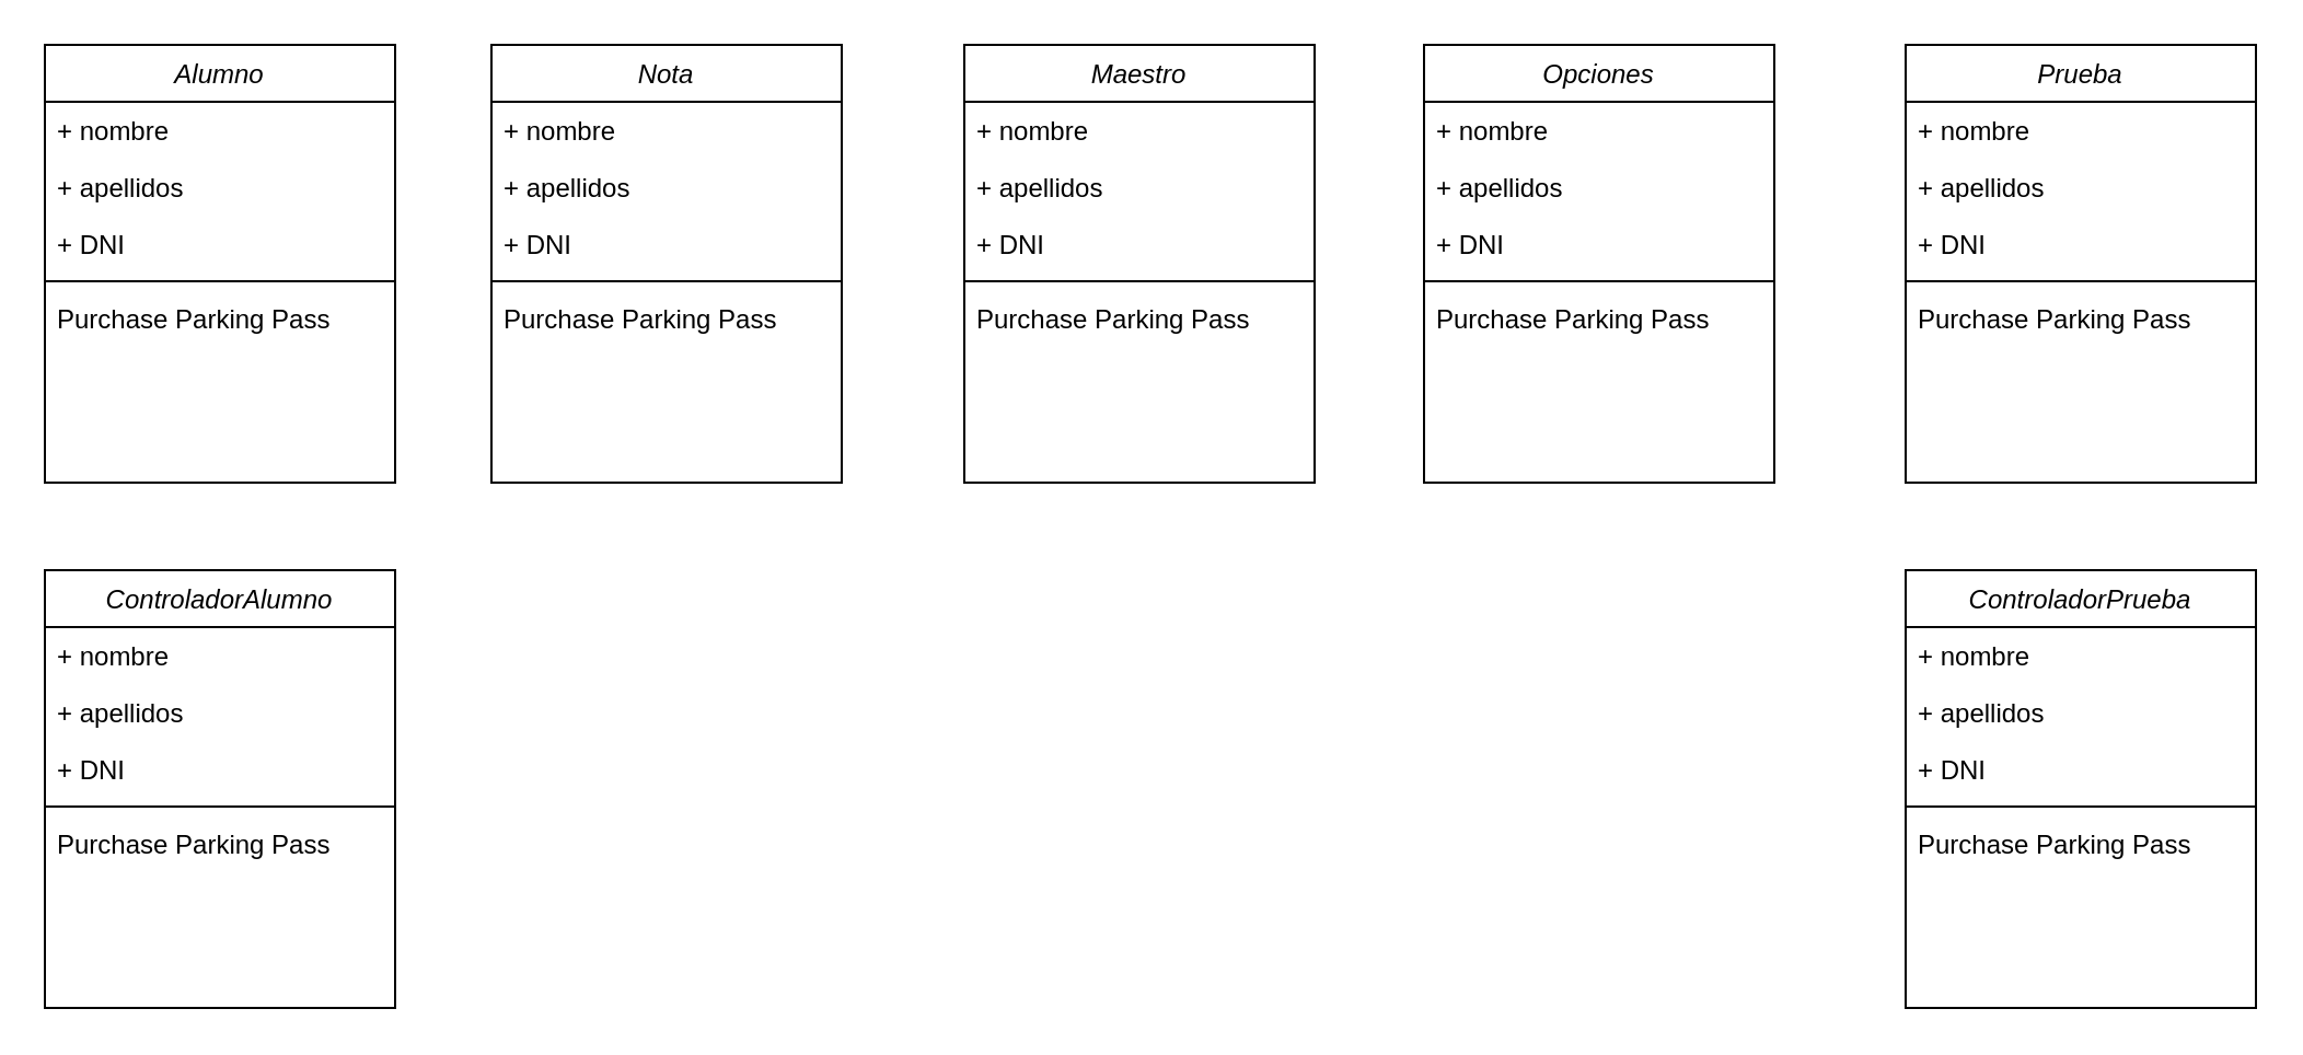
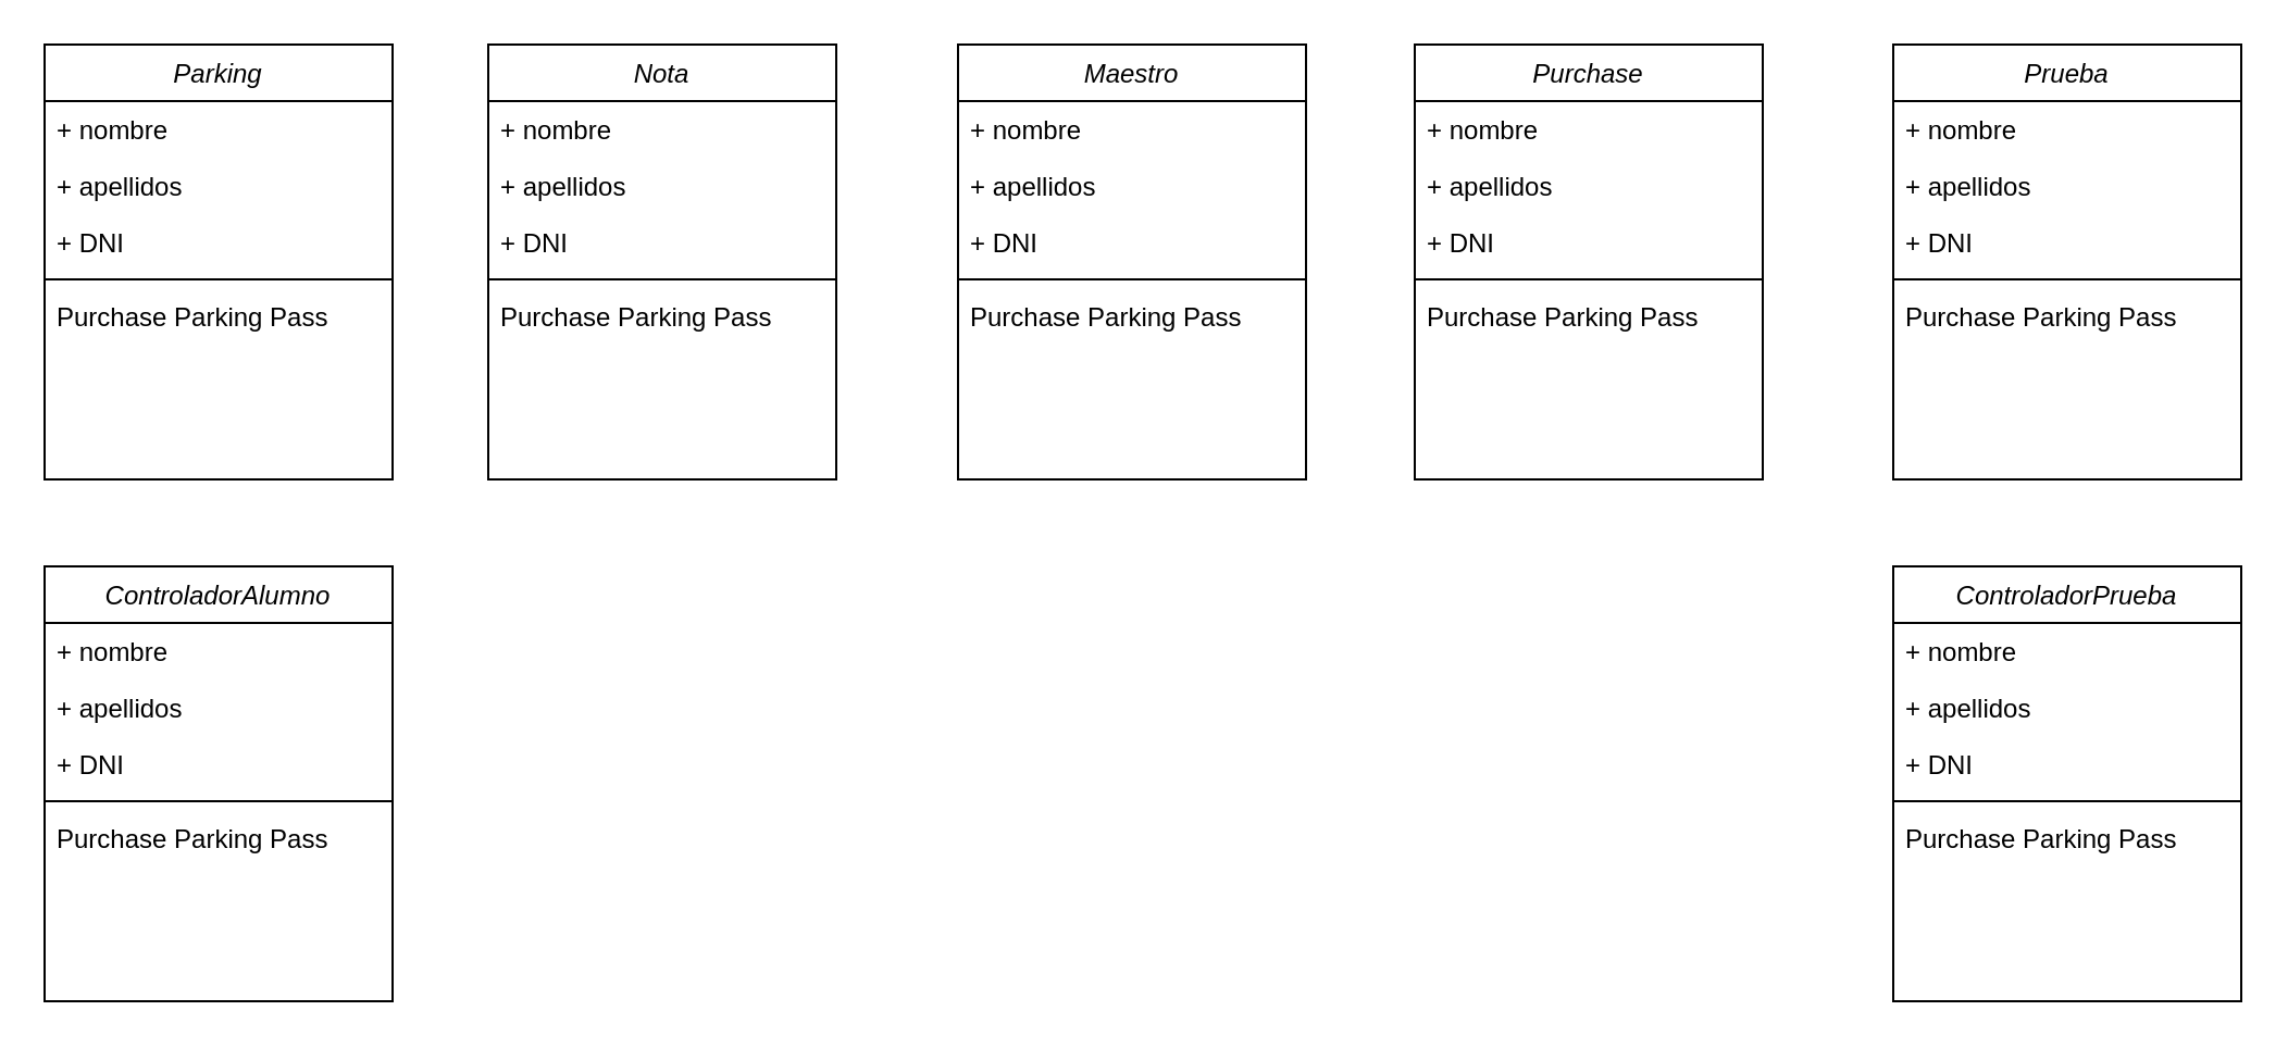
  <mxCell id="0" />
  <mxCell id="1" parent="0" />
- <mxCell id="2" value="Alumno" style="swimlane;fontStyle=2;align=center;verticalAlign=top;childLayout=stackLayout;horizontal=1;startSize=26;horizontalStack=0;resizeParent=1;resizeLast=0;collapsible=1;marginBottom=0;rounded=0;shadow=0;strokeWidth=1;" parent="1" vertex="1"><mxGeometry x="20" y="20" width="160" height="200" as="geometry"><mxRectangle x="230" y="140" width="160" height="26" as="alternateBounds" /></mxGeometry></mxCell>
+ <mxCell id="2" value="Parking" style="swimlane;fontStyle=2;align=center;verticalAlign=top;childLayout=stackLayout;horizontal=1;startSize=26;horizontalStack=0;resizeParent=1;resizeLast=0;collapsible=1;marginBottom=0;rounded=0;shadow=0;strokeWidth=1;" parent="1" vertex="1"><mxGeometry x="20" y="20" width="160" height="200" as="geometry"><mxRectangle x="230" y="140" width="160" height="26" as="alternateBounds" /></mxGeometry></mxCell>
  <mxCell id="3" value="+ nombre" style="text;align=left;verticalAlign=top;spacingLeft=4;spacingRight=4;overflow=hidden;rotatable=0;points=[[0,0.5],[1,0.5]];portConstraint=eastwest;" parent="2" vertex="1"><mxGeometry y="26" width="160" height="26" as="geometry" /></mxCell>
  <mxCell id="4" value="+ apellidos" style="text;align=left;verticalAlign=top;spacingLeft=4;spacingRight=4;overflow=hidden;rotatable=0;points=[[0,0.5],[1,0.5]];portConstraint=eastwest;rounded=0;shadow=0;html=0;" parent="2" vertex="1"><mxGeometry y="52" width="160" height="26" as="geometry" /></mxCell>
  <mxCell id="5" value="+ DNI" style="text;align=left;verticalAlign=top;spacingLeft=4;spacingRight=4;overflow=hidden;rotatable=0;points=[[0,0.5],[1,0.5]];portConstraint=eastwest;rounded=0;shadow=0;html=0;" parent="2" vertex="1"><mxGeometry y="78" width="160" height="26" as="geometry" /></mxCell>
  <mxCell id="6" value="" style="line;html=1;strokeWidth=1;align=left;verticalAlign=middle;spacingTop=-1;spacingLeft=3;spacingRight=3;rotatable=0;labelPosition=right;points=[];portConstraint=eastwest;" parent="2" vertex="1"><mxGeometry y="104" width="160" height="8" as="geometry" /></mxCell>
  <mxCell id="7" value="Purchase Parking Pass" style="text;align=left;verticalAlign=top;spacingLeft=4;spacingRight=4;overflow=hidden;rotatable=0;points=[[0,0.5],[1,0.5]];portConstraint=eastwest;" parent="2" vertex="1"><mxGeometry y="112" width="160" height="26" as="geometry" /></mxCell>
  <mxCell id="8" value="Nota" style="swimlane;fontStyle=2;align=center;verticalAlign=top;childLayout=stackLayout;horizontal=1;startSize=26;horizontalStack=0;resizeParent=1;resizeLast=0;collapsible=1;marginBottom=0;rounded=0;shadow=0;strokeWidth=1;" vertex="1" parent="1"><mxGeometry x="224" y="20" width="160" height="200" as="geometry"><mxRectangle x="230" y="140" width="160" height="26" as="alternateBounds" /></mxGeometry></mxCell>
  <mxCell id="9" value="+ nombre" style="text;align=left;verticalAlign=top;spacingLeft=4;spacingRight=4;overflow=hidden;rotatable=0;points=[[0,0.5],[1,0.5]];portConstraint=eastwest;" vertex="1" parent="8"><mxGeometry y="26" width="160" height="26" as="geometry" /></mxCell>
  <mxCell id="10" value="+ apellidos" style="text;align=left;verticalAlign=top;spacingLeft=4;spacingRight=4;overflow=hidden;rotatable=0;points=[[0,0.5],[1,0.5]];portConstraint=eastwest;rounded=0;shadow=0;html=0;" vertex="1" parent="8"><mxGeometry y="52" width="160" height="26" as="geometry" /></mxCell>
  <mxCell id="11" value="+ DNI" style="text;align=left;verticalAlign=top;spacingLeft=4;spacingRight=4;overflow=hidden;rotatable=0;points=[[0,0.5],[1,0.5]];portConstraint=eastwest;rounded=0;shadow=0;html=0;" vertex="1" parent="8"><mxGeometry y="78" width="160" height="26" as="geometry" /></mxCell>
  <mxCell id="12" value="" style="line;html=1;strokeWidth=1;align=left;verticalAlign=middle;spacingTop=-1;spacingLeft=3;spacingRight=3;rotatable=0;labelPosition=right;points=[];portConstraint=eastwest;" vertex="1" parent="8"><mxGeometry y="104" width="160" height="8" as="geometry" /></mxCell>
  <mxCell id="13" value="Purchase Parking Pass" style="text;align=left;verticalAlign=top;spacingLeft=4;spacingRight=4;overflow=hidden;rotatable=0;points=[[0,0.5],[1,0.5]];portConstraint=eastwest;" vertex="1" parent="8"><mxGeometry y="112" width="160" height="26" as="geometry" /></mxCell>
  <mxCell id="14" value="Maestro" style="swimlane;fontStyle=2;align=center;verticalAlign=top;childLayout=stackLayout;horizontal=1;startSize=26;horizontalStack=0;resizeParent=1;resizeLast=0;collapsible=1;marginBottom=0;rounded=0;shadow=0;strokeWidth=1;" vertex="1" parent="1"><mxGeometry x="440" y="20" width="160" height="200" as="geometry"><mxRectangle x="230" y="140" width="160" height="26" as="alternateBounds" /></mxGeometry></mxCell>
  <mxCell id="15" value="+ nombre" style="text;align=left;verticalAlign=top;spacingLeft=4;spacingRight=4;overflow=hidden;rotatable=0;points=[[0,0.5],[1,0.5]];portConstraint=eastwest;" vertex="1" parent="14"><mxGeometry y="26" width="160" height="26" as="geometry" /></mxCell>
  <mxCell id="16" value="+ apellidos" style="text;align=left;verticalAlign=top;spacingLeft=4;spacingRight=4;overflow=hidden;rotatable=0;points=[[0,0.5],[1,0.5]];portConstraint=eastwest;rounded=0;shadow=0;html=0;" vertex="1" parent="14"><mxGeometry y="52" width="160" height="26" as="geometry" /></mxCell>
  <mxCell id="17" value="+ DNI" style="text;align=left;verticalAlign=top;spacingLeft=4;spacingRight=4;overflow=hidden;rotatable=0;points=[[0,0.5],[1,0.5]];portConstraint=eastwest;rounded=0;shadow=0;html=0;" vertex="1" parent="14"><mxGeometry y="78" width="160" height="26" as="geometry" /></mxCell>
  <mxCell id="18" value="" style="line;html=1;strokeWidth=1;align=left;verticalAlign=middle;spacingTop=-1;spacingLeft=3;spacingRight=3;rotatable=0;labelPosition=right;points=[];portConstraint=eastwest;" vertex="1" parent="14"><mxGeometry y="104" width="160" height="8" as="geometry" /></mxCell>
  <mxCell id="19" value="Purchase Parking Pass" style="text;align=left;verticalAlign=top;spacingLeft=4;spacingRight=4;overflow=hidden;rotatable=0;points=[[0,0.5],[1,0.5]];portConstraint=eastwest;" vertex="1" parent="14"><mxGeometry y="112" width="160" height="26" as="geometry" /></mxCell>
- <mxCell id="20" value="Opciones" style="swimlane;fontStyle=2;align=center;verticalAlign=top;childLayout=stackLayout;horizontal=1;startSize=26;horizontalStack=0;resizeParent=1;resizeLast=0;collapsible=1;marginBottom=0;rounded=0;shadow=0;strokeWidth=1;" vertex="1" parent="1"><mxGeometry x="650" y="20" width="160" height="200" as="geometry"><mxRectangle x="230" y="140" width="160" height="26" as="alternateBounds" /></mxGeometry></mxCell>
+ <mxCell id="20" value="Purchase" style="swimlane;fontStyle=2;align=center;verticalAlign=top;childLayout=stackLayout;horizontal=1;startSize=26;horizontalStack=0;resizeParent=1;resizeLast=0;collapsible=1;marginBottom=0;rounded=0;shadow=0;strokeWidth=1;" vertex="1" parent="1"><mxGeometry x="650" y="20" width="160" height="200" as="geometry"><mxRectangle x="230" y="140" width="160" height="26" as="alternateBounds" /></mxGeometry></mxCell>
  <mxCell id="21" value="+ nombre" style="text;align=left;verticalAlign=top;spacingLeft=4;spacingRight=4;overflow=hidden;rotatable=0;points=[[0,0.5],[1,0.5]];portConstraint=eastwest;" vertex="1" parent="20"><mxGeometry y="26" width="160" height="26" as="geometry" /></mxCell>
  <mxCell id="22" value="+ apellidos" style="text;align=left;verticalAlign=top;spacingLeft=4;spacingRight=4;overflow=hidden;rotatable=0;points=[[0,0.5],[1,0.5]];portConstraint=eastwest;rounded=0;shadow=0;html=0;" vertex="1" parent="20"><mxGeometry y="52" width="160" height="26" as="geometry" /></mxCell>
  <mxCell id="23" value="+ DNI" style="text;align=left;verticalAlign=top;spacingLeft=4;spacingRight=4;overflow=hidden;rotatable=0;points=[[0,0.5],[1,0.5]];portConstraint=eastwest;rounded=0;shadow=0;html=0;" vertex="1" parent="20"><mxGeometry y="78" width="160" height="26" as="geometry" /></mxCell>
  <mxCell id="24" value="" style="line;html=1;strokeWidth=1;align=left;verticalAlign=middle;spacingTop=-1;spacingLeft=3;spacingRight=3;rotatable=0;labelPosition=right;points=[];portConstraint=eastwest;" vertex="1" parent="20"><mxGeometry y="104" width="160" height="8" as="geometry" /></mxCell>
  <mxCell id="25" value="Purchase Parking Pass" style="text;align=left;verticalAlign=top;spacingLeft=4;spacingRight=4;overflow=hidden;rotatable=0;points=[[0,0.5],[1,0.5]];portConstraint=eastwest;" vertex="1" parent="20"><mxGeometry y="112" width="160" height="26" as="geometry" /></mxCell>
  <mxCell id="26" value="Prueba" style="swimlane;fontStyle=2;align=center;verticalAlign=top;childLayout=stackLayout;horizontal=1;startSize=26;horizontalStack=0;resizeParent=1;resizeLast=0;collapsible=1;marginBottom=0;rounded=0;shadow=0;strokeWidth=1;" vertex="1" parent="1"><mxGeometry x="870" y="20" width="160" height="200" as="geometry"><mxRectangle x="230" y="140" width="160" height="26" as="alternateBounds" /></mxGeometry></mxCell>
  <mxCell id="27" value="+ nombre" style="text;align=left;verticalAlign=top;spacingLeft=4;spacingRight=4;overflow=hidden;rotatable=0;points=[[0,0.5],[1,0.5]];portConstraint=eastwest;" vertex="1" parent="26"><mxGeometry y="26" width="160" height="26" as="geometry" /></mxCell>
  <mxCell id="28" value="+ apellidos" style="text;align=left;verticalAlign=top;spacingLeft=4;spacingRight=4;overflow=hidden;rotatable=0;points=[[0,0.5],[1,0.5]];portConstraint=eastwest;rounded=0;shadow=0;html=0;" vertex="1" parent="26"><mxGeometry y="52" width="160" height="26" as="geometry" /></mxCell>
  <mxCell id="29" value="+ DNI" style="text;align=left;verticalAlign=top;spacingLeft=4;spacingRight=4;overflow=hidden;rotatable=0;points=[[0,0.5],[1,0.5]];portConstraint=eastwest;rounded=0;shadow=0;html=0;" vertex="1" parent="26"><mxGeometry y="78" width="160" height="26" as="geometry" /></mxCell>
  <mxCell id="30" value="" style="line;html=1;strokeWidth=1;align=left;verticalAlign=middle;spacingTop=-1;spacingLeft=3;spacingRight=3;rotatable=0;labelPosition=right;points=[];portConstraint=eastwest;" vertex="1" parent="26"><mxGeometry y="104" width="160" height="8" as="geometry" /></mxCell>
  <mxCell id="31" value="Purchase Parking Pass" style="text;align=left;verticalAlign=top;spacingLeft=4;spacingRight=4;overflow=hidden;rotatable=0;points=[[0,0.5],[1,0.5]];portConstraint=eastwest;" vertex="1" parent="26"><mxGeometry y="112" width="160" height="26" as="geometry" /></mxCell>
  <mxCell id="32" value="ControladorAlumno" style="swimlane;fontStyle=2;align=center;verticalAlign=top;childLayout=stackLayout;horizontal=1;startSize=26;horizontalStack=0;resizeParent=1;resizeLast=0;collapsible=1;marginBottom=0;rounded=0;shadow=0;strokeWidth=1;" vertex="1" parent="1"><mxGeometry x="20" y="260" width="160" height="200" as="geometry"><mxRectangle x="230" y="140" width="160" height="26" as="alternateBounds" /></mxGeometry></mxCell>
  <mxCell id="33" value="+ nombre" style="text;align=left;verticalAlign=top;spacingLeft=4;spacingRight=4;overflow=hidden;rotatable=0;points=[[0,0.5],[1,0.5]];portConstraint=eastwest;" vertex="1" parent="32"><mxGeometry y="26" width="160" height="26" as="geometry" /></mxCell>
  <mxCell id="34" value="+ apellidos" style="text;align=left;verticalAlign=top;spacingLeft=4;spacingRight=4;overflow=hidden;rotatable=0;points=[[0,0.5],[1,0.5]];portConstraint=eastwest;rounded=0;shadow=0;html=0;" vertex="1" parent="32"><mxGeometry y="52" width="160" height="26" as="geometry" /></mxCell>
  <mxCell id="35" value="+ DNI" style="text;align=left;verticalAlign=top;spacingLeft=4;spacingRight=4;overflow=hidden;rotatable=0;points=[[0,0.5],[1,0.5]];portConstraint=eastwest;rounded=0;shadow=0;html=0;" vertex="1" parent="32"><mxGeometry y="78" width="160" height="26" as="geometry" /></mxCell>
  <mxCell id="36" value="" style="line;html=1;strokeWidth=1;align=left;verticalAlign=middle;spacingTop=-1;spacingLeft=3;spacingRight=3;rotatable=0;labelPosition=right;points=[];portConstraint=eastwest;" vertex="1" parent="32"><mxGeometry y="104" width="160" height="8" as="geometry" /></mxCell>
  <mxCell id="37" value="Purchase Parking Pass" style="text;align=left;verticalAlign=top;spacingLeft=4;spacingRight=4;overflow=hidden;rotatable=0;points=[[0,0.5],[1,0.5]];portConstraint=eastwest;" vertex="1" parent="32"><mxGeometry y="112" width="160" height="26" as="geometry" /></mxCell>
  <mxCell id="38" value="ControladorPrueba" style="swimlane;fontStyle=2;align=center;verticalAlign=top;childLayout=stackLayout;horizontal=1;startSize=26;horizontalStack=0;resizeParent=1;resizeLast=0;collapsible=1;marginBottom=0;rounded=0;shadow=0;strokeWidth=1;" vertex="1" parent="1"><mxGeometry x="870" y="260" width="160" height="200" as="geometry"><mxRectangle x="230" y="140" width="160" height="26" as="alternateBounds" /></mxGeometry></mxCell>
  <mxCell id="39" value="+ nombre" style="text;align=left;verticalAlign=top;spacingLeft=4;spacingRight=4;overflow=hidden;rotatable=0;points=[[0,0.5],[1,0.5]];portConstraint=eastwest;" vertex="1" parent="38"><mxGeometry y="26" width="160" height="26" as="geometry" /></mxCell>
  <mxCell id="40" value="+ apellidos" style="text;align=left;verticalAlign=top;spacingLeft=4;spacingRight=4;overflow=hidden;rotatable=0;points=[[0,0.5],[1,0.5]];portConstraint=eastwest;rounded=0;shadow=0;html=0;" vertex="1" parent="38"><mxGeometry y="52" width="160" height="26" as="geometry" /></mxCell>
  <mxCell id="41" value="+ DNI" style="text;align=left;verticalAlign=top;spacingLeft=4;spacingRight=4;overflow=hidden;rotatable=0;points=[[0,0.5],[1,0.5]];portConstraint=eastwest;rounded=0;shadow=0;html=0;" vertex="1" parent="38"><mxGeometry y="78" width="160" height="26" as="geometry" /></mxCell>
  <mxCell id="42" value="" style="line;html=1;strokeWidth=1;align=left;verticalAlign=middle;spacingTop=-1;spacingLeft=3;spacingRight=3;rotatable=0;labelPosition=right;points=[];portConstraint=eastwest;" vertex="1" parent="38"><mxGeometry y="104" width="160" height="8" as="geometry" /></mxCell>
  <mxCell id="43" value="Purchase Parking Pass" style="text;align=left;verticalAlign=top;spacingLeft=4;spacingRight=4;overflow=hidden;rotatable=0;points=[[0,0.5],[1,0.5]];portConstraint=eastwest;" vertex="1" parent="38"><mxGeometry y="112" width="160" height="26" as="geometry" /></mxCell>
